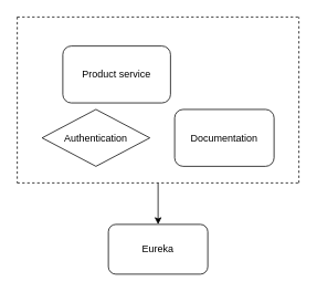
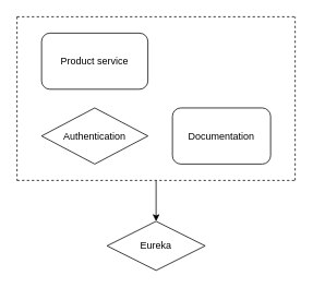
  <mxCell id="0" />
  <mxCell id="1" parent="0" />
- <mxCell id="2" value="Eureka" style="rounded=1;whiteSpace=wrap;html=1;" vertex="1" parent="1"><mxGeometry x="130" y="270" width="120" height="60" as="geometry" /></mxCell>
+ <mxCell id="2" value="Eureka" style="rhombus;whiteSpace=wrap;html=1;" vertex="1" parent="1"><mxGeometry x="130" y="270" width="120" height="60" as="geometry" /></mxCell>
  <mxCell id="3" value="" style="group" vertex="1" connectable="0" parent="1"><mxGeometry x="50" y="40" width="280" height="160" as="geometry" /></mxCell>
- <mxCell id="4" value="Product service" style="rounded=1;whiteSpace=wrap;html=1;" vertex="1" parent="3"><mxGeometry x="25" y="15" width="130" height="68.57" as="geometry" /></mxCell>
+ <mxCell id="4" value="Product service" style="rounded=1;whiteSpace=wrap;html=1;" vertex="1" parent="3"><mxGeometry width="130" height="68.57" as="geometry" /></mxCell>
  <mxCell id="5" value="Authentication" style="rhombus;whiteSpace=wrap;html=1;" vertex="1" parent="3"><mxGeometry y="91.43" width="130" height="68.57" as="geometry" /></mxCell>
  <mxCell id="6" value="Documentation" style="rounded=1;whiteSpace=wrap;html=1;" vertex="1" parent="3"><mxGeometry x="160" y="91.429" width="120" height="68.571" as="geometry" /></mxCell>
  <mxCell id="7" value="" style="endArrow=none;dashed=1;html=1;rounded=0;" edge="1" parent="1"><mxGeometry width="50" height="50" relative="1" as="geometry"><mxPoint x="360" y="220" as="sourcePoint" /><mxPoint x="360" y="20" as="targetPoint" /></mxGeometry></mxCell>
  <mxCell id="8" value="" style="endArrow=none;dashed=1;html=1;rounded=0;" edge="1" parent="1"><mxGeometry width="50" height="50" relative="1" as="geometry"><mxPoint x="20" y="220" as="sourcePoint" /><mxPoint x="360" y="220" as="targetPoint" /><Array as="points"><mxPoint x="190" y="220" /></Array></mxGeometry></mxCell>
  <mxCell id="9" value="" style="endArrow=none;dashed=1;html=1;rounded=0;" edge="1" parent="1"><mxGeometry width="50" height="50" relative="1" as="geometry"><mxPoint x="20" y="20" as="sourcePoint" /><mxPoint x="20" y="220" as="targetPoint" /></mxGeometry></mxCell>
  <mxCell id="10" value="" style="endArrow=none;dashed=1;html=1;rounded=0;" edge="1" parent="1"><mxGeometry width="50" height="50" relative="1" as="geometry"><mxPoint x="20" y="20" as="sourcePoint" /><mxPoint x="360" y="20" as="targetPoint" /></mxGeometry></mxCell>
  <mxCell id="11" value="" style="endArrow=classic;html=1;rounded=0;entryX=0.5;entryY=0;entryDx=0;entryDy=0;" edge="1" parent="1" target="2"><mxGeometry width="50" height="50" relative="1" as="geometry"><mxPoint x="190" y="220" as="sourcePoint" /><mxPoint x="380" y="120" as="targetPoint" /></mxGeometry></mxCell>
